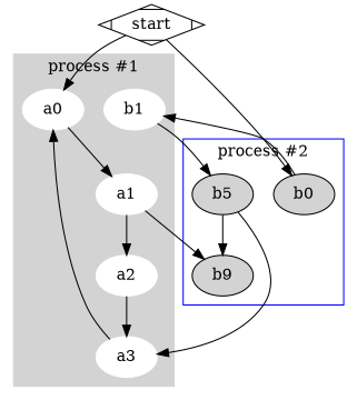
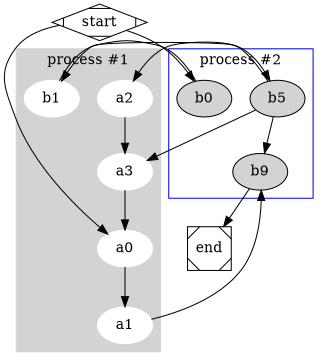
  digraph {
    node [style=filled]
    a0 [color=white]
    a1 [color=white]
    a2 [color=white]
    a3 [color=white]
    b1 [color=white]
    n6 [label=b5]
    b0
    n8 [label=b9]
+   end [shape=Msquare style=""]
    start [shape=Mdiamond style=""]
    subgraph cluster_1 {
      color=lightgrey
      label="process #1"
      style=filled
      a0
      a1
      a2
      a3
      b1
    }
    subgraph cluster_2 {
      color=blue
      label="process #2"
      n6
      b0
      n8
    }
    a0 -> a1
-   a1 -> a2
+   n6 -> a2
    a1 -> n8
    a2 -> a3
    a3 -> a0
    b1 -> n6
    n6 -> a3
    n6 -> n8
    b0 -> b1
+   n8 -> end
    start -> a0
    start -> b0
  }
